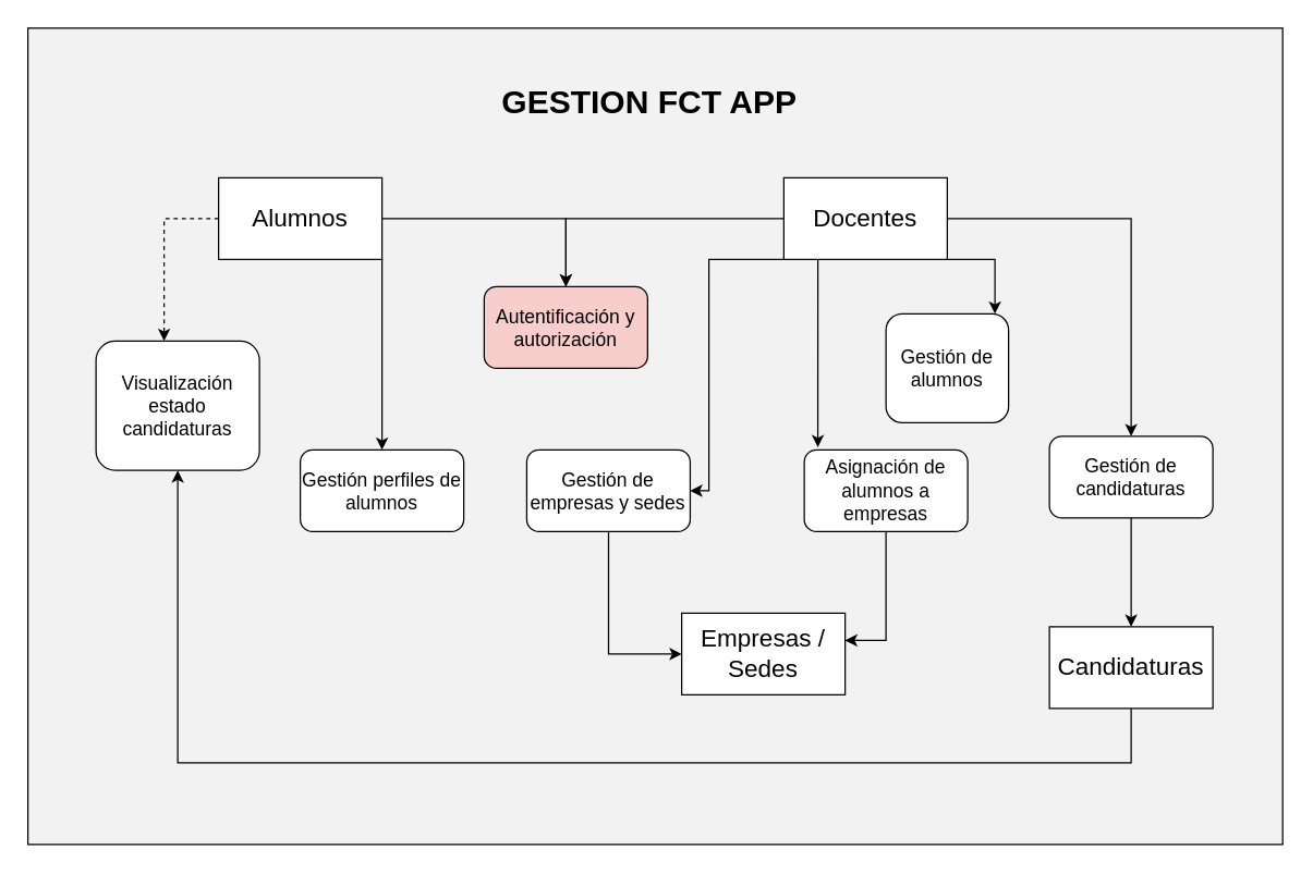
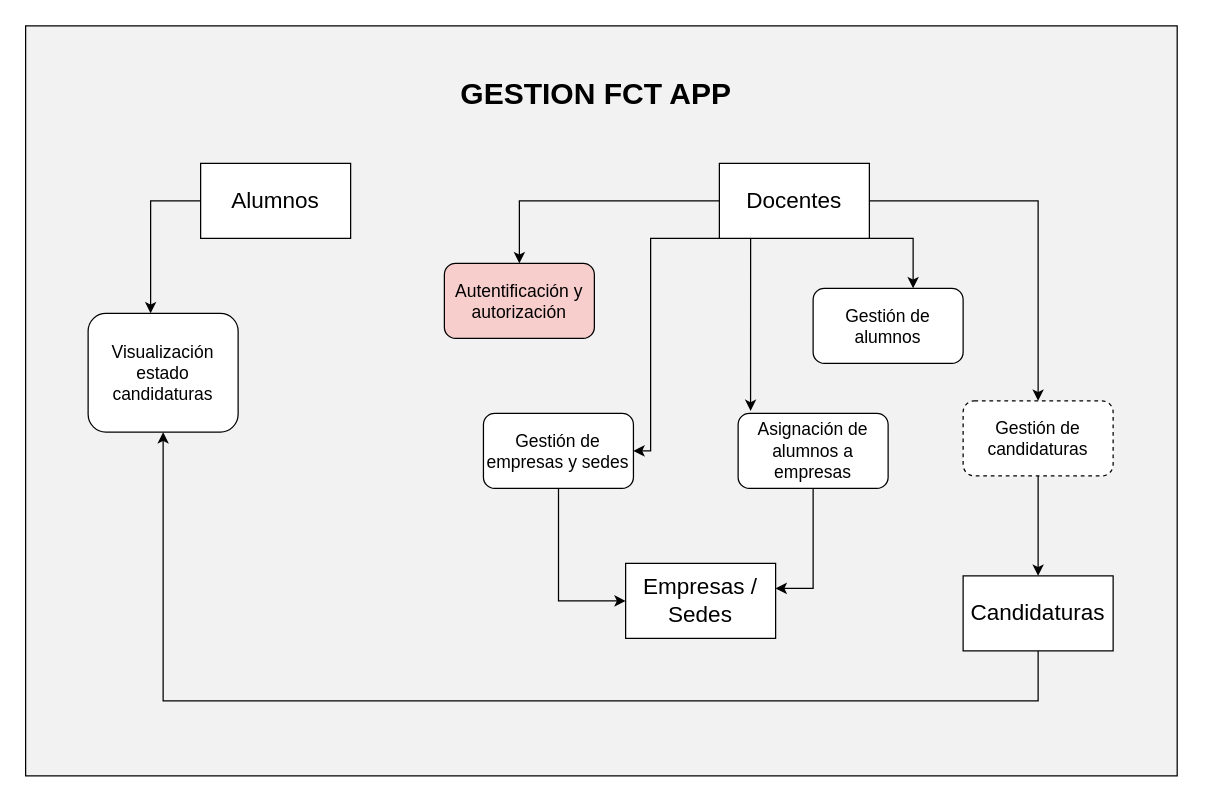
  <mxCell id="0" />
  <mxCell id="1" parent="0" />
  <mxCell id="2" value="" style="rounded=0;whiteSpace=wrap;html=1;fillColor=#F2F2F2;" vertex="1" parent="1"><mxGeometry x="20" y="20" width="921.25" height="600" as="geometry" /></mxCell>
  <mxCell id="3" value="&lt;b&gt;&lt;font style=&quot;font-size: 24px;&quot;&gt;GESTION FCT APP&lt;/font&gt;&lt;/b&gt;" style="text;html=1;strokeColor=none;fillColor=none;align=center;verticalAlign=middle;whiteSpace=wrap;rounded=0;" vertex="1" parent="1"><mxGeometry x="355" y="60" width="242.5" height="30" as="geometry" /></mxCell>
  <mxCell id="4" style="edgeStyle=orthogonalEdgeStyle;rounded=0;orthogonalLoop=1;jettySize=auto;html=1;entryX=0;entryY=0.5;entryDx=0;entryDy=0;" edge="1" parent="1" source="5" target="24"><mxGeometry relative="1" as="geometry" /></mxCell>
  <mxCell id="5" value="&lt;font style=&quot;font-size: 14px;&quot;&gt;Gestión de empresas y sedes&lt;/font&gt;" style="rounded=1;whiteSpace=wrap;html=1;" vertex="1" parent="1"><mxGeometry x="386.25" y="330" width="120" height="60" as="geometry" /></mxCell>
- <mxCell id="6" value="&lt;font style=&quot;font-size: 14px;&quot;&gt;Gestión de alumnos&lt;/font&gt;" style="rounded=1;whiteSpace=wrap;html=1;" vertex="1" parent="1"><mxGeometry x="650" y="230" width="90" height="80" as="geometry" /></mxCell>
+ <mxCell id="6" value="&lt;font style=&quot;font-size: 14px;&quot;&gt;Gestión de alumnos&lt;/font&gt;" style="rounded=1;whiteSpace=wrap;html=1;" vertex="1" parent="1"><mxGeometry x="650" y="230" width="120" height="60" as="geometry" /></mxCell>
  <mxCell id="7" style="edgeStyle=orthogonalEdgeStyle;rounded=0;orthogonalLoop=1;jettySize=auto;html=1;" edge="1" parent="1" source="8" target="26"><mxGeometry relative="1" as="geometry" /></mxCell>
- <mxCell id="8" value="&lt;font style=&quot;font-size: 14px;&quot;&gt;Gestión de candidaturas&lt;/font&gt;" style="rounded=1;whiteSpace=wrap;html=1;" vertex="1" parent="1"><mxGeometry x="770" y="320" width="120" height="60" as="geometry" /></mxCell>
+ <mxCell id="8" value="&lt;font style=&quot;font-size: 14px;&quot;&gt;Gestión de candidaturas&lt;/font&gt;" style="rounded=1;whiteSpace=wrap;html=1;dashed=1;" vertex="1" parent="1"><mxGeometry x="770" y="320" width="120" height="60" as="geometry" /></mxCell>
  <mxCell id="9" style="edgeStyle=orthogonalEdgeStyle;rounded=0;orthogonalLoop=1;jettySize=auto;html=1;" edge="1" parent="1" source="10" target="24"><mxGeometry relative="1" as="geometry"><Array as="points"><mxPoint x="650" y="470" /></Array></mxGeometry></mxCell>
  <mxCell id="10" value="&lt;font style=&quot;font-size: 14px;&quot;&gt;Asignación de alumnos a empresas&lt;/font&gt;" style="rounded=1;whiteSpace=wrap;html=1;" vertex="1" parent="1"><mxGeometry x="590" y="330" width="120" height="60" as="geometry" /></mxCell>
- <mxCell id="11" value="&lt;font style=&quot;font-size: 14px;&quot;&gt;Gestión perfiles de alumnos&lt;/font&gt;" style="rounded=1;whiteSpace=wrap;html=1;gradientColor=none;fontSize=14;" vertex="1" parent="1"><mxGeometry x="220" y="330" width="120" height="60" as="geometry" /></mxCell>
  <mxCell id="12" value="&lt;font style=&quot;font-size: 14px;&quot;&gt;Visualización estado candidaturas&lt;/font&gt;" style="rounded=1;whiteSpace=wrap;html=1;" vertex="1" parent="1"><mxGeometry x="70" y="250" width="120" height="95" as="geometry" /></mxCell>
  <mxCell id="13" value="&lt;font style=&quot;font-size: 14px;&quot;&gt;Autentificación y autorización&lt;/font&gt;" style="rounded=1;whiteSpace=wrap;html=1;fillColor=#f8cecc;" vertex="1" parent="1"><mxGeometry x="355" y="210" width="120" height="60" as="geometry" /></mxCell>
- <mxCell id="14" style="edgeStyle=orthogonalEdgeStyle;rounded=0;orthogonalLoop=1;jettySize=auto;html=1;exitX=0.5;exitY=1;exitDx=0;exitDy=0;" edge="1" parent="1" source="17" target="11"><mxGeometry relative="1" as="geometry"><Array as="points"><mxPoint x="280" y="190" /></Array></mxGeometry></mxCell>
- <mxCell id="15" style="edgeStyle=orthogonalEdgeStyle;rounded=0;orthogonalLoop=1;jettySize=auto;html=1;" edge="1" parent="1" source="17" target="13"><mxGeometry relative="1" as="geometry" /></mxCell>
- <mxCell id="16" style="edgeStyle=orthogonalEdgeStyle;rounded=0;orthogonalLoop=1;jettySize=auto;html=1;dashed=1;" edge="1" parent="1" source="17" target="12"><mxGeometry relative="1" as="geometry"><Array as="points"><mxPoint x="120" y="160" /></Array></mxGeometry></mxCell>
+ <mxCell id="16" style="edgeStyle=orthogonalEdgeStyle;rounded=0;orthogonalLoop=1;jettySize=auto;html=1;" edge="1" parent="1" source="17" target="12"><mxGeometry relative="1" as="geometry"><Array as="points"><mxPoint x="120" y="160" /></Array></mxGeometry></mxCell>
  <mxCell id="17" value="&lt;font style=&quot;font-size: 18px;&quot;&gt;Alumnos&lt;/font&gt;" style="rounded=0;whiteSpace=wrap;html=1;" vertex="1" parent="1"><mxGeometry x="160" y="130" width="120" height="60" as="geometry" /></mxCell>
  <mxCell id="18" style="edgeStyle=orthogonalEdgeStyle;rounded=0;orthogonalLoop=1;jettySize=auto;html=1;exitX=0.5;exitY=1;exitDx=0;exitDy=0;" edge="1" parent="1" source="23" target="13"><mxGeometry relative="1" as="geometry"><Array as="points"><mxPoint x="596" y="160" /><mxPoint x="415" y="160" /></Array></mxGeometry></mxCell>
  <mxCell id="19" style="edgeStyle=orthogonalEdgeStyle;rounded=0;orthogonalLoop=1;jettySize=auto;html=1;exitX=0.5;exitY=1;exitDx=0;exitDy=0;" edge="1" parent="1" source="23" target="6"><mxGeometry relative="1" as="geometry"><Array as="points"><mxPoint x="730" y="190" /></Array></mxGeometry></mxCell>
  <mxCell id="20" style="edgeStyle=orthogonalEdgeStyle;rounded=0;orthogonalLoop=1;jettySize=auto;html=1;exitX=0.25;exitY=1;exitDx=0;exitDy=0;" edge="1" parent="1" source="23" target="5"><mxGeometry relative="1" as="geometry"><Array as="points"><mxPoint x="520" y="190" /></Array></mxGeometry></mxCell>
  <mxCell id="21" style="edgeStyle=orthogonalEdgeStyle;rounded=0;orthogonalLoop=1;jettySize=auto;html=1;exitX=1;exitY=0.5;exitDx=0;exitDy=0;" edge="1" parent="1" source="23" target="8"><mxGeometry relative="1" as="geometry" /></mxCell>
  <mxCell id="22" style="edgeStyle=orthogonalEdgeStyle;rounded=0;orthogonalLoop=1;jettySize=auto;html=1;exitX=0.25;exitY=1;exitDx=0;exitDy=0;entryX=0.083;entryY=-0.033;entryDx=0;entryDy=0;entryPerimeter=0;" edge="1" parent="1" source="23" target="10"><mxGeometry relative="1" as="geometry"><Array as="points"><mxPoint x="600" y="190" /></Array></mxGeometry></mxCell>
  <mxCell id="23" value="&lt;span style=&quot;font-size: 18px;&quot;&gt;Docentes&lt;/span&gt;" style="rounded=0;whiteSpace=wrap;html=1;" vertex="1" parent="1"><mxGeometry x="575" y="130" width="120" height="60" as="geometry" /></mxCell>
  <mxCell id="24" value="&lt;font style=&quot;font-size: 18px;&quot;&gt;Empresas / Sedes&lt;/font&gt;" style="rounded=0;whiteSpace=wrap;html=1;" vertex="1" parent="1"><mxGeometry x="500" y="450" width="120" height="60" as="geometry" /></mxCell>
  <mxCell id="25" style="edgeStyle=orthogonalEdgeStyle;rounded=0;orthogonalLoop=1;jettySize=auto;html=1;" edge="1" parent="1" source="26" target="12"><mxGeometry relative="1" as="geometry"><Array as="points"><mxPoint x="830" y="560" /><mxPoint x="130" y="560" /></Array></mxGeometry></mxCell>
  <mxCell id="26" value="&lt;font style=&quot;font-size: 18px;&quot;&gt;Candidaturas&lt;/font&gt;" style="rounded=0;whiteSpace=wrap;html=1;" vertex="1" parent="1"><mxGeometry x="770" y="460" width="120" height="60" as="geometry" /></mxCell>
